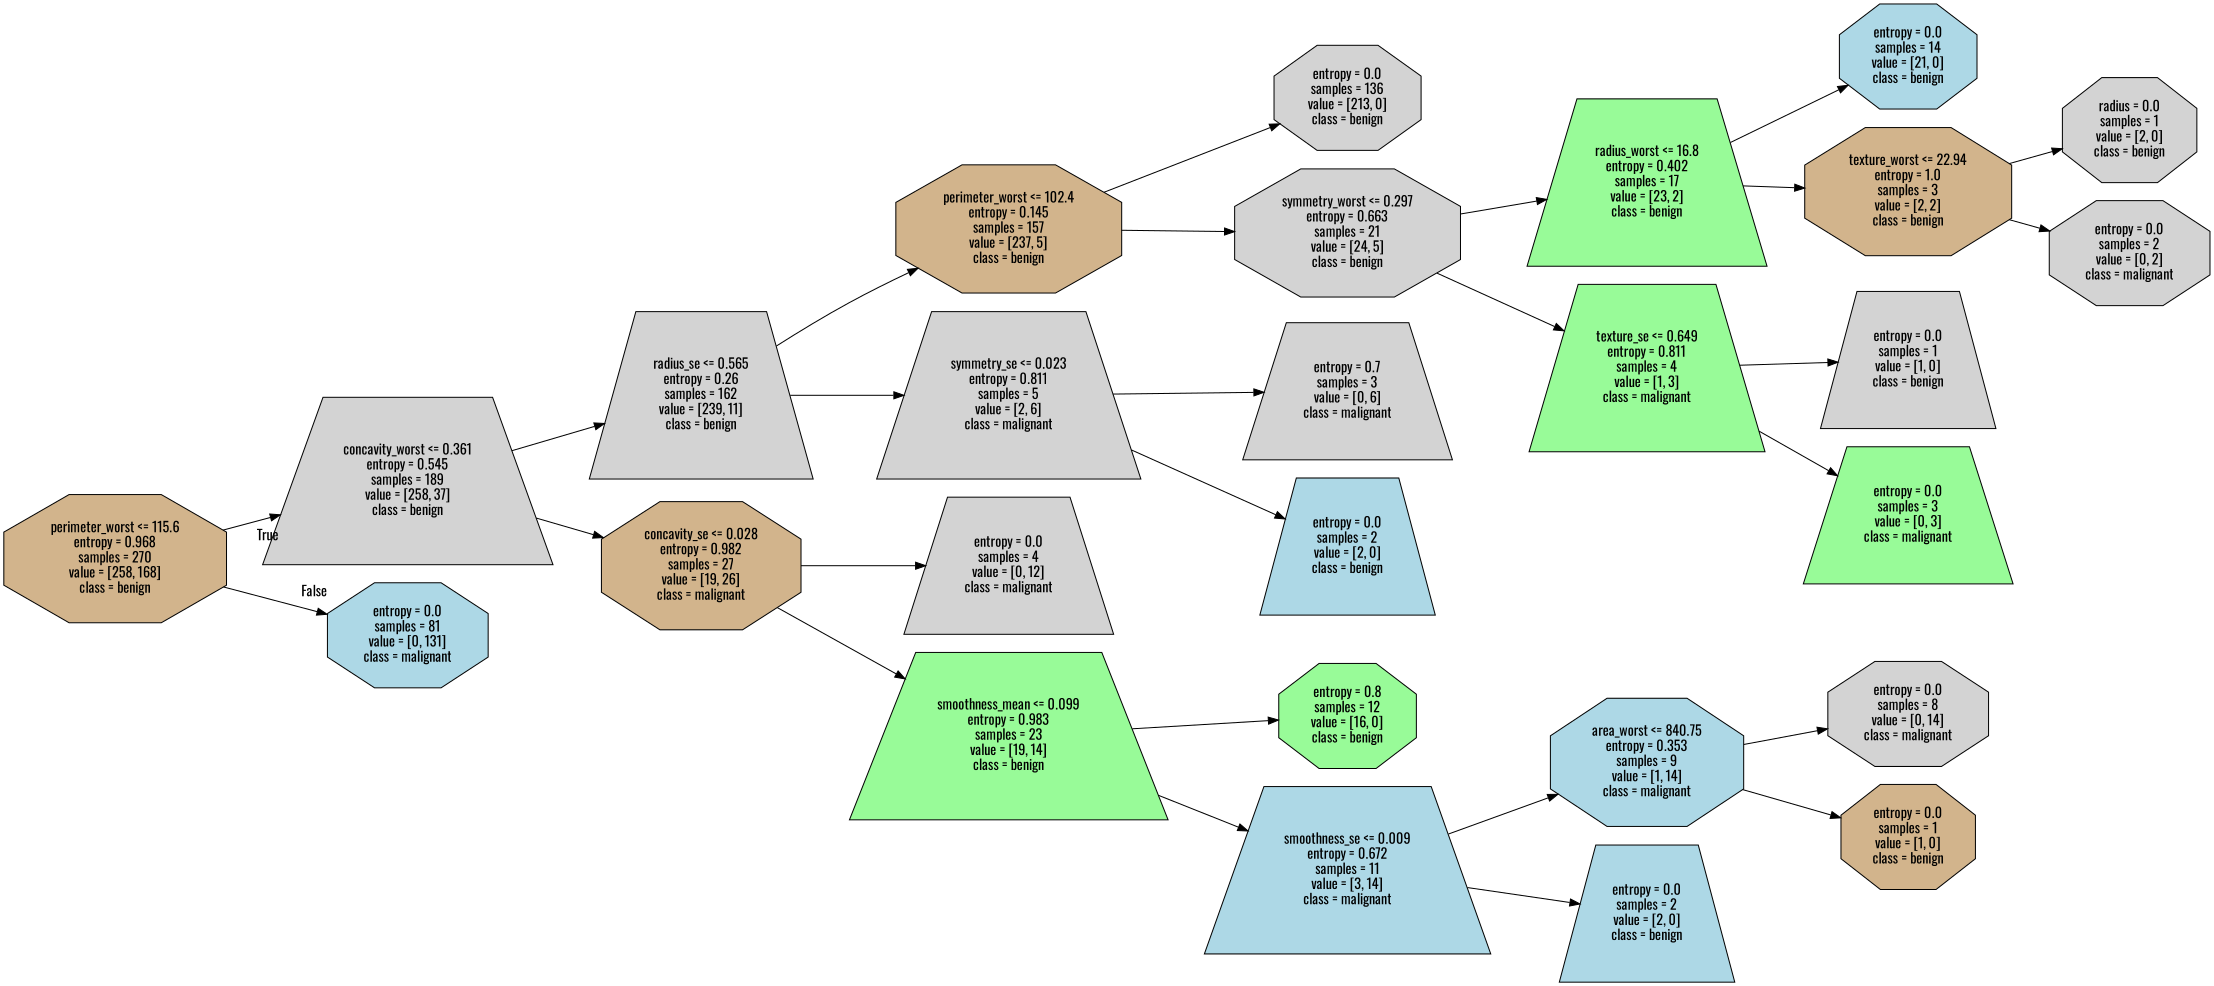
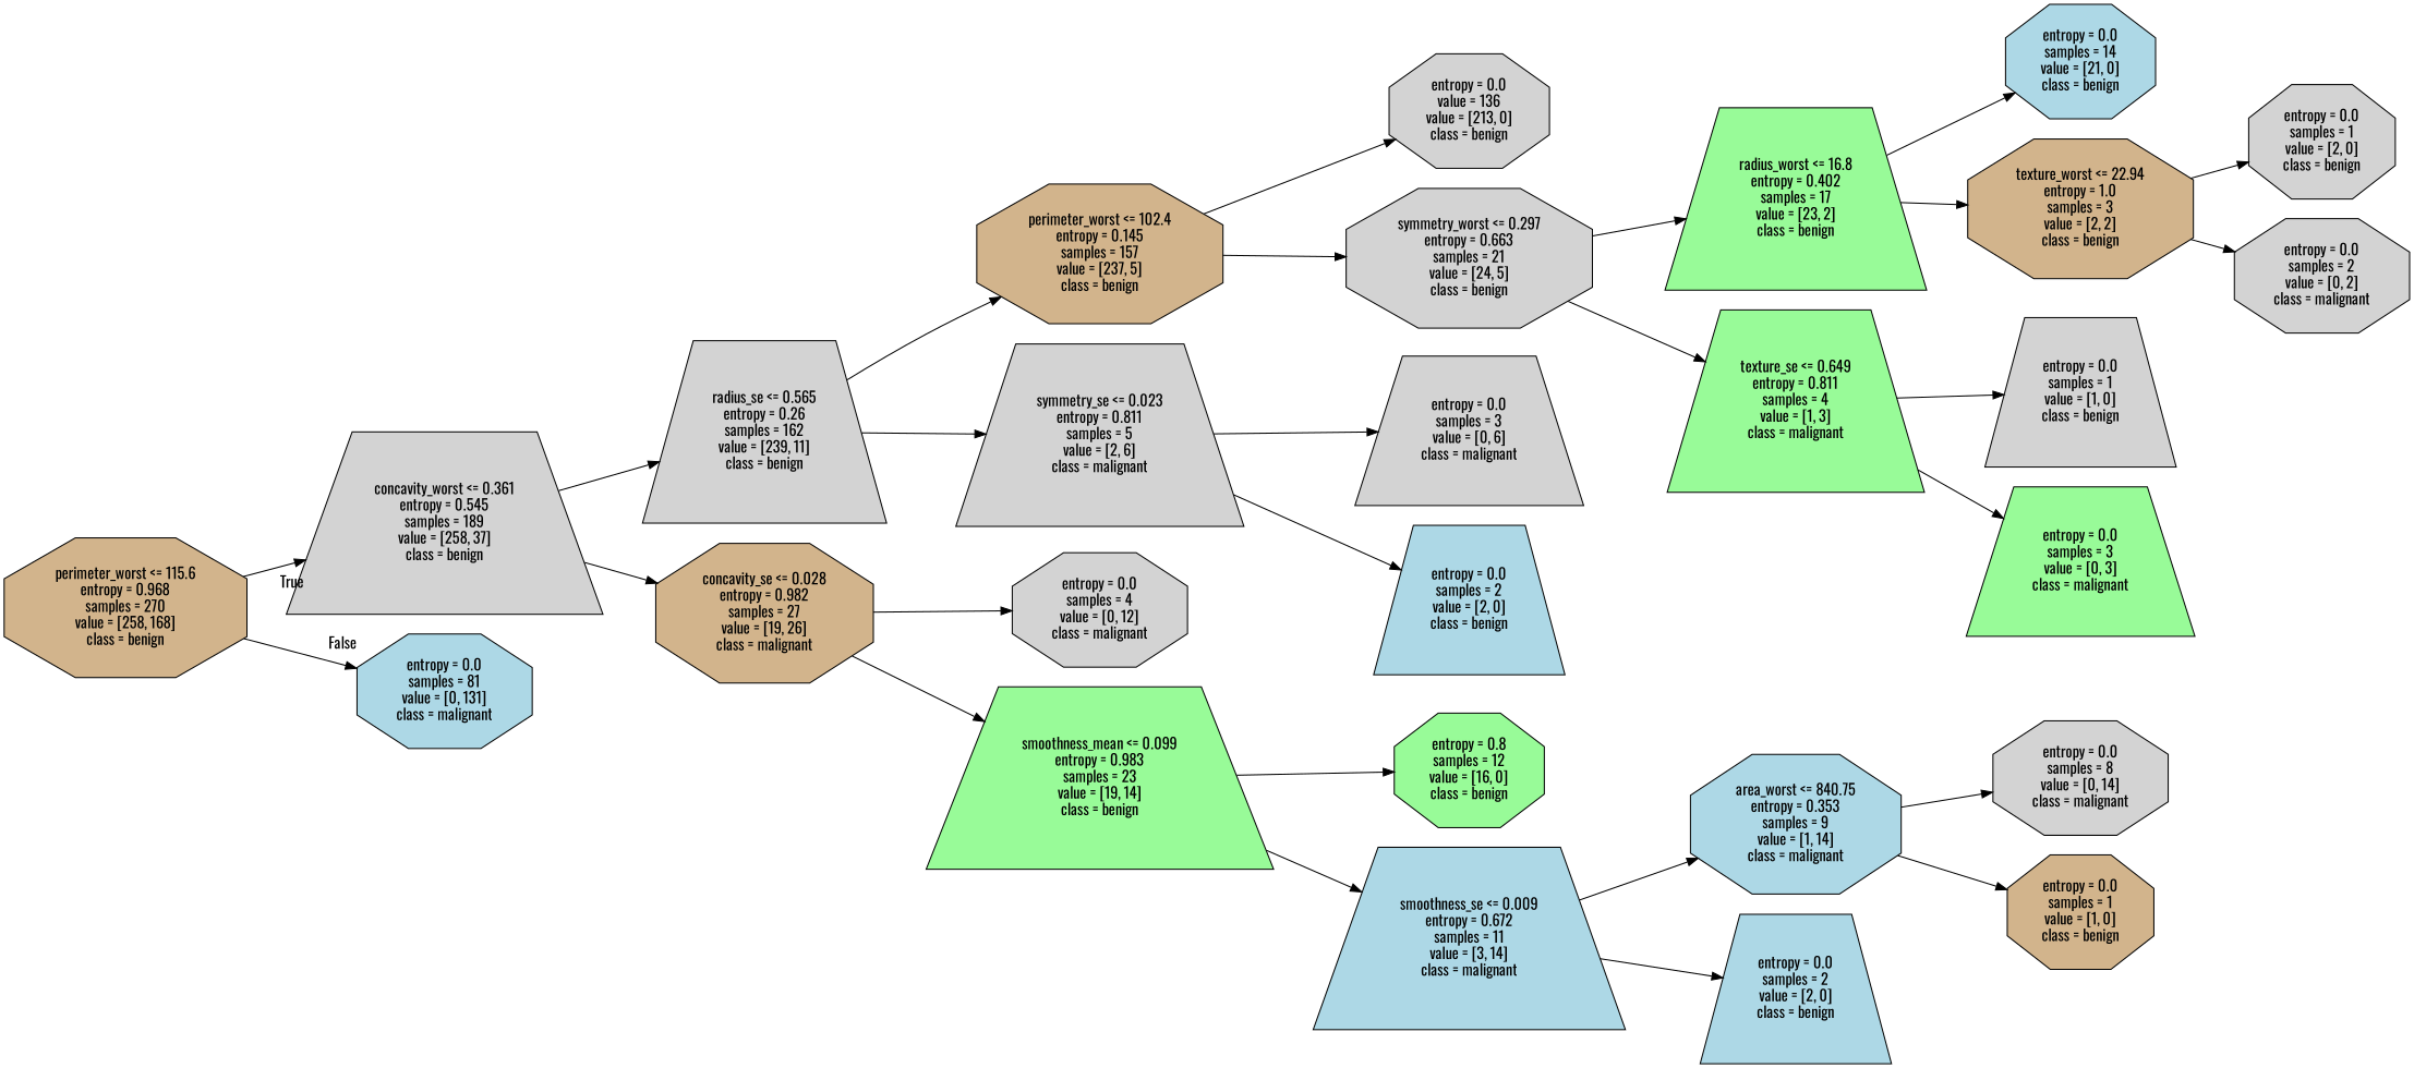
  digraph {
    fontname=Oswald
    rankdir=LR
    node [color=black fillcolor=lightgrey fontname=Oswald shape=octagon style=filled]
    edge [fontname=Oswald]
    n1 [fillcolor=tan label="perimeter_worst <= 115.6\nentropy = 0.968\nsamples = 270\nvalue = [258, 168]\nclass = benign"]
    n2 [label="concavity_worst <= 0.361\nentropy = 0.545\nsamples = 189\nvalue = [258, 37]\nclass = benign" shape=trapezium]
    n3 [fillcolor=lightblue label="entropy = 0.0\nsamples = 81\nvalue = [0, 131]\nclass = malignant"]
    n4 [label="radius_se <= 0.565\nentropy = 0.26\nsamples = 162\nvalue = [239, 11]\nclass = benign" shape=trapezium]
    n5 [fillcolor=tan label="concavity_se <= 0.028\nentropy = 0.982\nsamples = 27\nvalue = [19, 26]\nclass = malignant"]
    n6 [fillcolor=tan label="perimeter_worst <= 102.4\nentropy = 0.145\nsamples = 157\nvalue = [237, 5]\nclass = benign"]
    n7 [label="symmetry_se <= 0.023\nentropy = 0.811\nsamples = 5\nvalue = [2, 6]\nclass = malignant" shape=trapezium]
-   n8 [label="entropy = 0.0\nsamples = 4\nvalue = [0, 12]\nclass = malignant" shape=trapezium]
+   n8 [label="entropy = 0.0\nsamples = 4\nvalue = [0, 12]\nclass = malignant"]
    n9 [fillcolor=palegreen label="smoothness_mean <= 0.099\nentropy = 0.983\nsamples = 23\nvalue = [19, 14]\nclass = benign" shape=trapezium]
-   n10 [label="entropy = 0.0\nsamples = 136\nvalue = [213, 0]\nclass = benign"]
+   n10 [label="entropy = 0.0\nvalue = 136\nvalue = [213, 0]\nclass = benign"]
    n11 [label="symmetry_worst <= 0.297\nentropy = 0.663\nsamples = 21\nvalue = [24, 5]\nclass = benign"]
-   n12 [label="entropy = 0.7\nsamples = 3\nvalue = [0, 6]\nclass = malignant" shape=trapezium]
+   n12 [label="entropy = 0.0\nsamples = 3\nvalue = [0, 6]\nclass = malignant" shape=trapezium]
    n13 [fillcolor=lightblue label="entropy = 0.0\nsamples = 2\nvalue = [2, 0]\nclass = benign" shape=trapezium]
    n14 [fillcolor=palegreen label="radius_worst <= 16.8\nentropy = 0.402\nsamples = 17\nvalue = [23, 2]\nclass = benign" shape=trapezium]
    n15 [fillcolor=palegreen label="texture_se <= 0.649\nentropy = 0.811\nsamples = 4\nvalue = [1, 3]\nclass = malignant" shape=trapezium]
    n16 [fillcolor=lightblue label="entropy = 0.0\nsamples = 14\nvalue = [21, 0]\nclass = benign"]
    n17 [fillcolor=tan label="texture_worst <= 22.94\nentropy = 1.0\nsamples = 3\nvalue = [2, 2]\nclass = benign"]
    n18 [label="entropy = 0.0\nsamples = 1\nvalue = [1, 0]\nclass = benign" shape=trapezium]
    n19 [fillcolor=palegreen label="entropy = 0.0\nsamples = 3\nvalue = [0, 3]\nclass = malignant" shape=trapezium]
-   n20 [label="radius = 0.0\nsamples = 1\nvalue = [2, 0]\nclass = benign"]
+   n20 [label="entropy = 0.0\nsamples = 1\nvalue = [2, 0]\nclass = benign"]
    n21 [label="entropy = 0.0\nsamples = 2\nvalue = [0, 2]\nclass = malignant"]
    n22 [fillcolor=palegreen label="entropy = 0.8\nsamples = 12\nvalue = [16, 0]\nclass = benign"]
    n23 [fillcolor=lightblue label="smoothness_se <= 0.009\nentropy = 0.672\nsamples = 11\nvalue = [3, 14]\nclass = malignant" shape=trapezium]
    n24 [fillcolor=lightblue label="area_worst <= 840.75\nentropy = 0.353\nsamples = 9\nvalue = [1, 14]\nclass = malignant"]
    n25 [fillcolor=lightblue label="entropy = 0.0\nsamples = 2\nvalue = [2, 0]\nclass = benign" shape=trapezium]
    n26 [label="entropy = 0.0\nsamples = 8\nvalue = [0, 14]\nclass = malignant"]
    n27 [fillcolor=tan label="entropy = 0.0\nsamples = 1\nvalue = [1, 0]\nclass = benign"]
    n1 -> n2 [headlabel=True labelangle=45 labeldistance=2.5]
    n1 -> n3 [headlabel=False labelangle=-45 labeldistance=2.5]
    n2 -> n4
    n2 -> n5
    n4 -> n6
    n4 -> n7
    n5 -> n8
    n5 -> n9
    n6 -> n10
    n6 -> n11
    n7 -> n12
    n7 -> n13
    n9 -> n22
    n9 -> n23
    n11 -> n14
    n11 -> n15
    n14 -> n16
    n14 -> n17
    n15 -> n18
    n15 -> n19
    n17 -> n20
    n17 -> n21
    n23 -> n24
    n23 -> n25
    n24 -> n26
    n24 -> n27
  }
